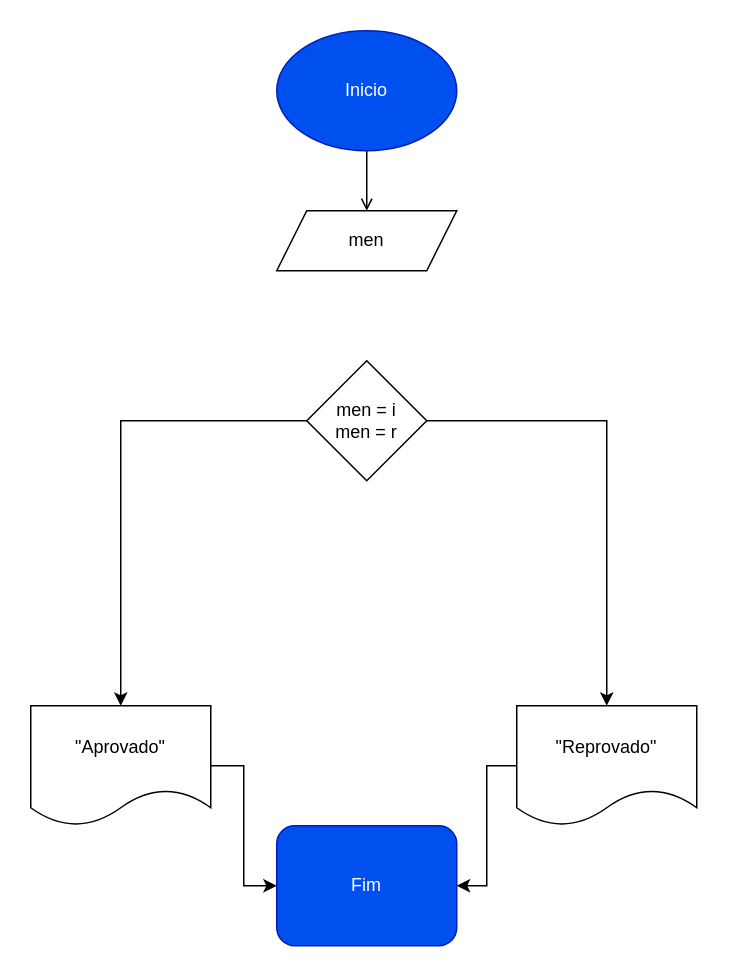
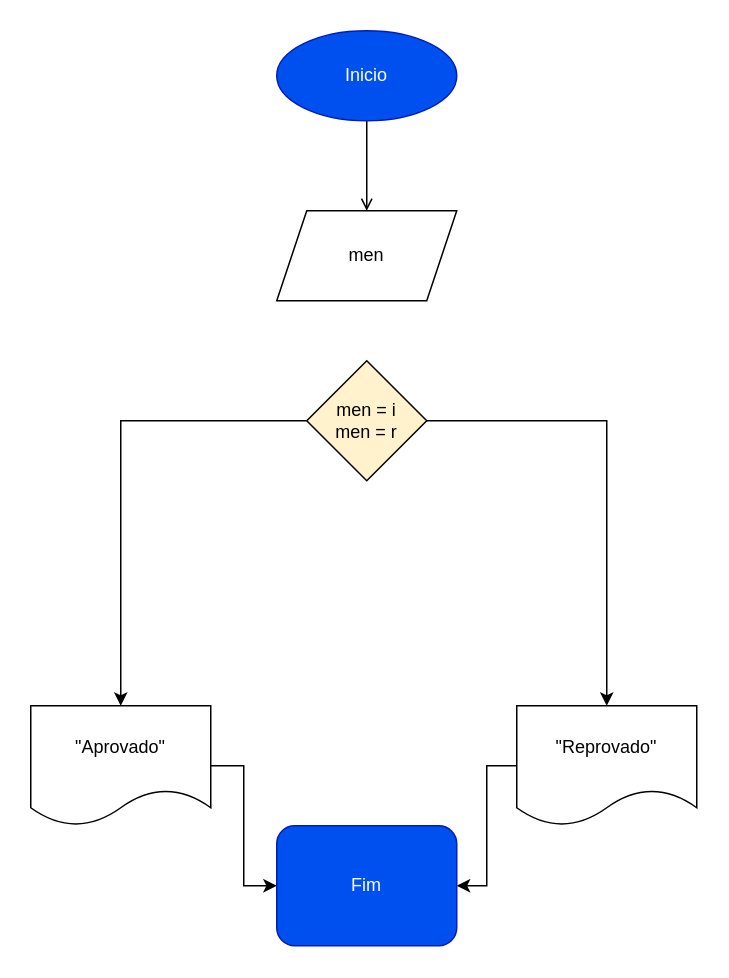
  <mxCell id="0" />
  <mxCell id="1" parent="0" />
  <mxCell id="2" value="" style="edgeStyle=orthogonalEdgeStyle;rounded=0;orthogonalLoop=1;jettySize=auto;html=1;endArrow=open;" edge="1" parent="1" source="3" target="4"><mxGeometry relative="1" as="geometry" /></mxCell>
- <mxCell id="3" value="Inicio" style="ellipse;whiteSpace=wrap;html=1;fillColor=#0050ef;fontColor=#ffffff;strokeColor=#001DBC;" vertex="1" parent="1"><mxGeometry x="184" y="20" width="120" height="80" as="geometry" /></mxCell>
- <mxCell id="4" value="men" style="shape=parallelogram;perimeter=parallelogramPerimeter;whiteSpace=wrap;html=1;fixedSize=1;" vertex="1" parent="1"><mxGeometry x="184" y="140" width="120" height="40" as="geometry" /></mxCell>
+ <mxCell id="3" value="Inicio" style="ellipse;whiteSpace=wrap;html=1;fillColor=#0050ef;fontColor=#ffffff;strokeColor=#001DBC;" vertex="1" parent="1"><mxGeometry x="184" y="20" width="120" height="60" as="geometry" /></mxCell>
+ <mxCell id="4" value="men" style="shape=parallelogram;perimeter=parallelogramPerimeter;whiteSpace=wrap;html=1;fixedSize=1;" vertex="1" parent="1"><mxGeometry x="184" y="140" width="120" height="60" as="geometry" /></mxCell>
  <mxCell id="5" value="" style="edgeStyle=orthogonalEdgeStyle;rounded=0;orthogonalLoop=1;jettySize=auto;html=1;" edge="1" parent="1" target="8"><mxGeometry relative="1" as="geometry"><mxPoint x="244" y="300" as="sourcePoint" /></mxGeometry></mxCell>
  <mxCell id="6" value="" style="edgeStyle=orthogonalEdgeStyle;rounded=0;orthogonalLoop=1;jettySize=auto;html=1;" edge="1" parent="1" source="8" target="10"><mxGeometry relative="1" as="geometry" /></mxCell>
  <mxCell id="7" value="" style="edgeStyle=orthogonalEdgeStyle;rounded=0;orthogonalLoop=1;jettySize=auto;html=1;" edge="1" parent="1" source="8" target="12"><mxGeometry relative="1" as="geometry" /></mxCell>
- <mxCell id="8" value="men = i&lt;br&gt;men = r" style="rhombus;whiteSpace=wrap;html=1;" vertex="1" parent="1"><mxGeometry x="204" y="240" width="80" height="80" as="geometry" /></mxCell>
+ <mxCell id="8" value="men = i&lt;br&gt;men = r" style="rhombus;whiteSpace=wrap;html=1;fillColor=#fff2cc;" vertex="1" parent="1"><mxGeometry x="204" y="240" width="80" height="80" as="geometry" /></mxCell>
  <mxCell id="9" value="" style="edgeStyle=orthogonalEdgeStyle;rounded=0;orthogonalLoop=1;jettySize=auto;html=1;" edge="1" parent="1" source="10" target="13"><mxGeometry relative="1" as="geometry" /></mxCell>
  <mxCell id="10" value="&quot;Reprovado&quot;" style="shape=document;whiteSpace=wrap;html=1;boundedLbl=1;" vertex="1" parent="1"><mxGeometry x="344" y="470" width="120" height="80" as="geometry" /></mxCell>
  <mxCell id="11" value="" style="edgeStyle=orthogonalEdgeStyle;rounded=0;orthogonalLoop=1;jettySize=auto;html=1;" edge="1" parent="1" source="12" target="13"><mxGeometry relative="1" as="geometry" /></mxCell>
  <mxCell id="12" value="&quot;Aprovado&quot;" style="shape=document;whiteSpace=wrap;html=1;boundedLbl=1;" vertex="1" parent="1"><mxGeometry x="20" y="470" width="120" height="80" as="geometry" /></mxCell>
  <mxCell id="13" value="Fim" style="whiteSpace=wrap;html=1;fillColor=#0050ef;fontColor=#ffffff;strokeColor=#001DBC;rounded=1;" vertex="1" parent="1"><mxGeometry x="184" y="550" width="120" height="80" as="geometry" /></mxCell>
